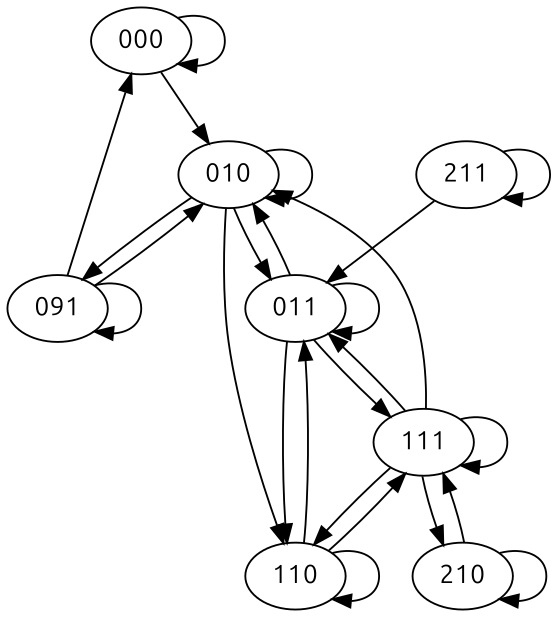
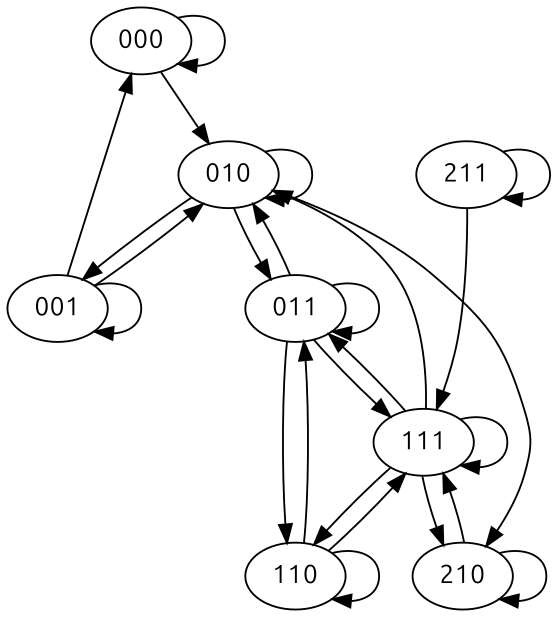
  digraph {
    fontname=Ubuntu
    node [fontname=Ubuntu]
    edge [fontname=Ubuntu]
    000
    010
-   001 [label=091]
+   001
    011
    110
    111
    210
    211
    000 -> 000
    000 -> 010
    010 -> 010
    010 -> 001
    010 -> 011
-   010 -> 110
+   010 -> 210
    001 -> 000
    001 -> 010
    001 -> 001
    011 -> 010
    011 -> 011
    011 -> 110
    011 -> 111
    110 -> 011
    110 -> 110
    110 -> 111
    111 -> 010
    111 -> 011
    111 -> 110
    111 -> 111
    111 -> 210
    210 -> 111
    210 -> 210
-   211 -> 011
+   211 -> 111
    211 -> 211
  }
